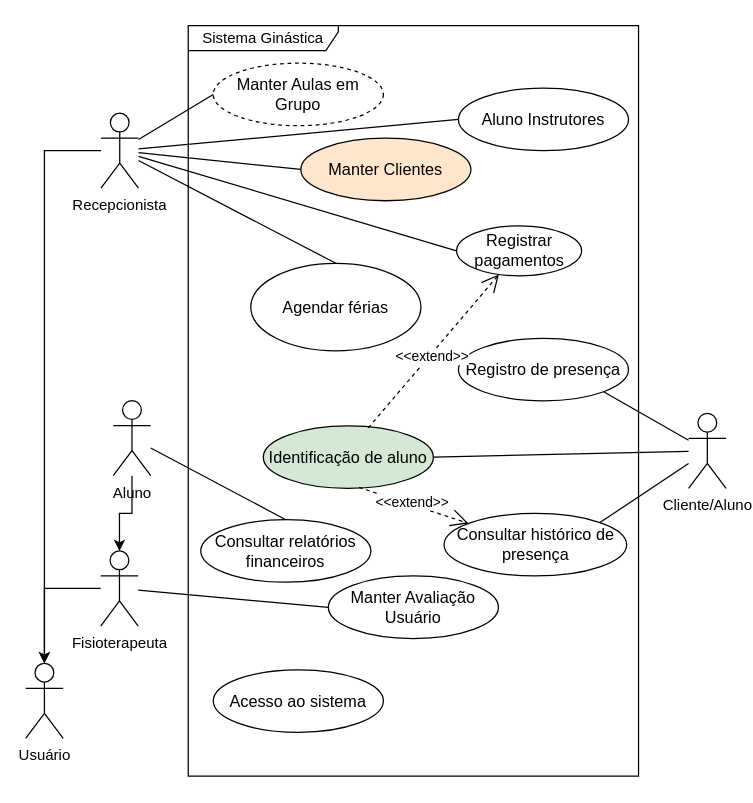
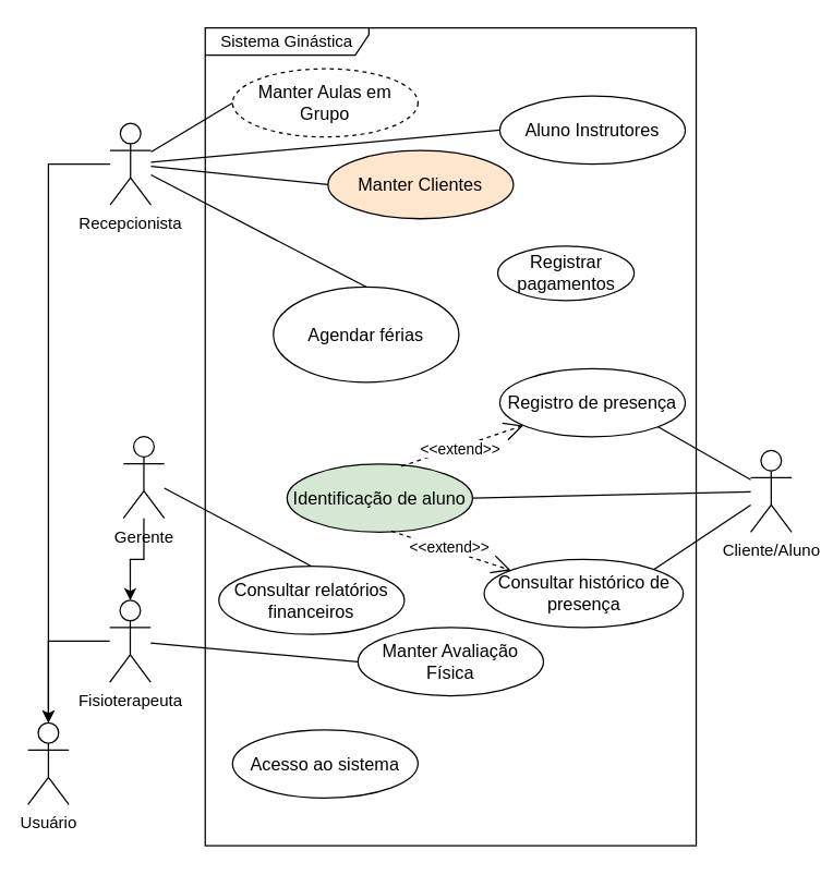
  <mxCell id="0" />
  <mxCell id="1" parent="0" />
  <mxCell id="2" value="Cliente/Aluno" style="shape=umlActor;verticalLabelPosition=bottom;labelBackgroundColor=#ffffff;verticalAlign=top;html=1;outlineConnect=0;" parent="1" vertex="1"><mxGeometry x="550" y="330" width="30" height="60" as="geometry" /></mxCell>
- <mxCell id="3" value="Aluno" style="shape=umlActor;verticalLabelPosition=bottom;labelBackgroundColor=#ffffff;verticalAlign=top;html=1;outlineConnect=0;" parent="1" vertex="1"><mxGeometry x="90" y="319.776" width="30" height="60" as="geometry" /></mxCell>
+ <mxCell id="3" value="Gerente" style="shape=umlActor;verticalLabelPosition=bottom;labelBackgroundColor=#ffffff;verticalAlign=top;html=1;outlineConnect=0;" parent="1" vertex="1"><mxGeometry x="90" y="319.776" width="30" height="60" as="geometry" /></mxCell>
  <mxCell id="4" value="Recepcionista" style="shape=umlActor;verticalLabelPosition=bottom;labelBackgroundColor=#ffffff;verticalAlign=top;html=1;outlineConnect=0;" parent="1" vertex="1"><mxGeometry x="80.224" y="90" width="30" height="60" as="geometry" /></mxCell>
  <mxCell id="5" value="Fisioterapeuta" style="shape=umlActor;verticalLabelPosition=bottom;labelBackgroundColor=#ffffff;verticalAlign=top;html=1;outlineConnect=0;" parent="1" vertex="1"><mxGeometry x="80" y="440" width="30" height="60" as="geometry" /></mxCell>
  <mxCell id="6" value="Usuário" style="shape=umlActor;verticalLabelPosition=bottom;labelBackgroundColor=#ffffff;verticalAlign=top;html=1;outlineConnect=0;" parent="1" vertex="1"><mxGeometry x="20" y="529.776" width="30" height="60" as="geometry" /></mxCell>
  <mxCell id="7" style="edgeStyle=orthogonalEdgeStyle;rounded=0;orthogonalLoop=1;jettySize=auto;html=1;" parent="1" source="3" target="5" edge="1"><mxGeometry relative="1" as="geometry" /></mxCell>
  <mxCell id="8" style="edgeStyle=orthogonalEdgeStyle;rounded=0;orthogonalLoop=1;jettySize=auto;html=1;entryX=0.5;entryY=0;entryDx=0;entryDy=0;entryPerimeter=0;" parent="1" source="4" target="6" edge="1"><mxGeometry relative="1" as="geometry" /></mxCell>
  <mxCell id="9" style="edgeStyle=orthogonalEdgeStyle;rounded=0;orthogonalLoop=1;jettySize=auto;html=1;entryX=0.5;entryY=0;entryDx=0;entryDy=0;entryPerimeter=0;" parent="1" source="5" target="6" edge="1"><mxGeometry relative="1" as="geometry" /></mxCell>
  <mxCell id="10" value="Sistema Ginástica" style="shape=umlFrame;whiteSpace=wrap;html=1;width=120;height=20;" parent="1" vertex="1"><mxGeometry x="150" y="20" width="360" height="600" as="geometry" /></mxCell>
  <mxCell id="11" value="&lt;span id=&quot;docs-internal-guid-3923a00b-7fff-b5dd-a641-ba6af41bb7e4&quot;&gt;&lt;span style=&quot;font-family: &amp;#34;arial&amp;#34; ; background-color: transparent ; vertical-align: baseline ; white-space: pre-wrap&quot;&gt;&lt;font style=&quot;font-size: 13px&quot;&gt;Manter Clientes&lt;/font&gt;&lt;/span&gt;&lt;/span&gt;" style="ellipse;whiteSpace=wrap;html=1;fillColor=#ffe6cc;" parent="1" vertex="1"><mxGeometry x="240" y="110" width="136" height="50" as="geometry" /></mxCell>
  <mxCell id="12" value="&lt;span id=&quot;docs-internal-guid-4d490d90-7fff-f2c6-3582-b4feea1ba0bd&quot;&gt;&lt;span style=&quot;font-family: &amp;#34;arial&amp;#34; ; background-color: transparent ; vertical-align: baseline ; white-space: pre-wrap&quot;&gt;&lt;font style=&quot;font-size: 13px&quot;&gt;Aluno Instrutores&lt;/font&gt;&lt;/span&gt;&lt;/span&gt;" style="ellipse;whiteSpace=wrap;html=1;" parent="1" vertex="1"><mxGeometry x="366" y="70" width="136" height="50" as="geometry" /></mxCell>
  <mxCell id="13" value="" style="endArrow=none;html=1;entryX=0;entryY=0.5;entryDx=0;entryDy=0;" parent="1" source="4" target="11" edge="1"><mxGeometry relative="1" as="geometry"><mxPoint x="110" y="120" as="sourcePoint" /><mxPoint x="90" y="280" as="targetPoint" /></mxGeometry></mxCell>
  <mxCell id="14" value="" style="resizable=0;html=1;align=left;verticalAlign=bottom;labelBackgroundColor=#ffffff;fontSize=10;" parent="13" connectable="0" vertex="1"><mxGeometry x="-1" relative="1" as="geometry" /></mxCell>
  <mxCell id="15" value="" style="resizable=0;html=1;align=right;verticalAlign=bottom;labelBackgroundColor=#ffffff;fontSize=10;" parent="13" connectable="0" vertex="1"><mxGeometry x="1" relative="1" as="geometry" /></mxCell>
  <mxCell id="16" value="" style="endArrow=none;html=1;entryX=0;entryY=0.5;entryDx=0;entryDy=0;" parent="1" source="4" target="12" edge="1"><mxGeometry relative="1" as="geometry"><mxPoint x="120.224" y="123.166" as="sourcePoint" /><mxPoint x="204" y="85" as="targetPoint" /></mxGeometry></mxCell>
  <mxCell id="17" value="" style="resizable=0;html=1;align=left;verticalAlign=bottom;labelBackgroundColor=#ffffff;fontSize=10;" parent="16" connectable="0" vertex="1"><mxGeometry x="-1" relative="1" as="geometry" /></mxCell>
  <mxCell id="18" value="" style="resizable=0;html=1;align=right;verticalAlign=bottom;labelBackgroundColor=#ffffff;fontSize=10;" parent="16" connectable="0" vertex="1"><mxGeometry x="1" relative="1" as="geometry" /></mxCell>
  <mxCell id="19" value="&lt;span id=&quot;docs-internal-guid-f4095570-7fff-1aef-8745-20763551df12&quot;&gt;&lt;span style=&quot;font-family: &amp;#34;arial&amp;#34; ; background-color: transparent ; vertical-align: baseline ; white-space: pre-wrap&quot;&gt;&lt;font style=&quot;font-size: 13px&quot;&gt;Manter Aulas em Grupo&lt;/font&gt;&lt;/span&gt;&lt;/span&gt;" style="ellipse;whiteSpace=wrap;html=1;dashed=1;" parent="1" vertex="1"><mxGeometry x="170" y="50" width="136" height="50" as="geometry" /></mxCell>
  <mxCell id="20" value="" style="endArrow=none;html=1;entryX=0;entryY=0.5;entryDx=0;entryDy=0;" parent="1" source="4" target="19" edge="1"><mxGeometry relative="1" as="geometry"><mxPoint x="120.224" y="132.278" as="sourcePoint" /><mxPoint x="204" y="145" as="targetPoint" /></mxGeometry></mxCell>
  <mxCell id="21" value="" style="resizable=0;html=1;align=left;verticalAlign=bottom;labelBackgroundColor=#ffffff;fontSize=10;" parent="20" connectable="0" vertex="1"><mxGeometry x="-1" relative="1" as="geometry" /></mxCell>
  <mxCell id="22" value="" style="resizable=0;html=1;align=right;verticalAlign=bottom;labelBackgroundColor=#ffffff;fontSize=10;" parent="20" connectable="0" vertex="1"><mxGeometry x="1" relative="1" as="geometry" /></mxCell>
  <mxCell id="23" value="&lt;span id=&quot;docs-internal-guid-84a2f7c8-7fff-fa74-0fab-aa6c7c180b3d&quot;&gt;&lt;span style=&quot;font-family: &amp;#34;arial&amp;#34; ; background-color: transparent ; vertical-align: baseline ; white-space: pre-wrap&quot;&gt;&lt;font style=&quot;font-size: 13px&quot;&gt;Registrar pagamentos&lt;/font&gt;&lt;/span&gt;&lt;/span&gt;" style="ellipse;whiteSpace=wrap;html=1;" parent="1" vertex="1"><mxGeometry x="364.5" y="180" width="100" height="40" as="geometry" /></mxCell>
- <mxCell id="24" value="" style="endArrow=none;html=1;entryX=0;entryY=0.5;entryDx=0;entryDy=0;" parent="1" source="4" target="23" edge="1"><mxGeometry relative="1" as="geometry"><mxPoint x="120.224" y="141.389" as="sourcePoint" /><mxPoint x="204" y="205" as="targetPoint" /></mxGeometry></mxCell>
- <mxCell id="25" value="" style="resizable=0;html=1;align=left;verticalAlign=bottom;labelBackgroundColor=#ffffff;fontSize=10;" parent="24" connectable="0" vertex="1"><mxGeometry x="-1" relative="1" as="geometry" /></mxCell>
- <mxCell id="26" value="" style="resizable=0;html=1;align=right;verticalAlign=bottom;labelBackgroundColor=#ffffff;fontSize=10;" parent="24" connectable="0" vertex="1"><mxGeometry x="1" relative="1" as="geometry" /></mxCell>
  <mxCell id="27" value="&lt;span id=&quot;docs-internal-guid-5f488931-7fff-8774-8c8a-7ea2e98dfc95&quot;&gt;&lt;span style=&quot;font-family: &amp;#34;arial&amp;#34; ; background-color: transparent ; vertical-align: baseline ; white-space: pre-wrap&quot;&gt;&lt;font style=&quot;font-size: 13px&quot;&gt;Agendar férias&lt;/font&gt;&lt;/span&gt;&lt;/span&gt;" style="ellipse;whiteSpace=wrap;html=1;" parent="1" vertex="1"><mxGeometry x="200" y="210" width="136" height="70" as="geometry" /></mxCell>
  <mxCell id="28" value="" style="endArrow=none;html=1;entryX=0.5;entryY=0;entryDx=0;entryDy=0;" parent="1" source="4" target="27" edge="1"><mxGeometry relative="1" as="geometry"><mxPoint x="120.224" y="135.775" as="sourcePoint" /><mxPoint x="326" y="215" as="targetPoint" /></mxGeometry></mxCell>
  <mxCell id="29" value="" style="resizable=0;html=1;align=left;verticalAlign=bottom;labelBackgroundColor=#ffffff;fontSize=10;" parent="28" connectable="0" vertex="1"><mxGeometry x="-1" relative="1" as="geometry" /></mxCell>
  <mxCell id="30" value="" style="resizable=0;html=1;align=right;verticalAlign=bottom;labelBackgroundColor=#ffffff;fontSize=10;" parent="28" connectable="0" vertex="1"><mxGeometry x="1" relative="1" as="geometry" /></mxCell>
- <mxCell id="31" value="&lt;span id=&quot;docs-internal-guid-3532aa9d-7fff-2fd0-a459-af11c005ba5c&quot;&gt;&lt;span style=&quot;font-family: &amp;#34;arial&amp;#34; ; background-color: transparent ; vertical-align: baseline ; white-space: pre-wrap&quot;&gt;&lt;font style=&quot;font-size: 13px&quot;&gt;Manter Avaliação Usuário&lt;/font&gt;&lt;/span&gt;&lt;/span&gt;" style="ellipse;whiteSpace=wrap;html=1;" parent="1" vertex="1"><mxGeometry x="262" y="460" width="136" height="50" as="geometry" /></mxCell>
+ <mxCell id="31" value="&lt;span id=&quot;docs-internal-guid-3532aa9d-7fff-2fd0-a459-af11c005ba5c&quot;&gt;&lt;span style=&quot;font-family: &amp;#34;arial&amp;#34; ; background-color: transparent ; vertical-align: baseline ; white-space: pre-wrap&quot;&gt;&lt;font style=&quot;font-size: 13px&quot;&gt;Manter Avaliação Física&lt;/font&gt;&lt;/span&gt;&lt;/span&gt;" style="ellipse;whiteSpace=wrap;html=1;" parent="1" vertex="1"><mxGeometry x="262" y="460" width="136" height="50" as="geometry" /></mxCell>
  <mxCell id="32" value="" style="endArrow=none;html=1;entryX=0;entryY=0.5;entryDx=0;entryDy=0;" parent="1" source="5" target="31" edge="1"><mxGeometry relative="1" as="geometry"><mxPoint x="120.224" y="145.035" as="sourcePoint" /><mxPoint x="200" y="225" as="targetPoint" /></mxGeometry></mxCell>
  <mxCell id="33" value="" style="resizable=0;html=1;align=left;verticalAlign=bottom;labelBackgroundColor=#ffffff;fontSize=10;" parent="32" connectable="0" vertex="1"><mxGeometry x="-1" relative="1" as="geometry" /></mxCell>
  <mxCell id="34" value="" style="resizable=0;html=1;align=right;verticalAlign=bottom;labelBackgroundColor=#ffffff;fontSize=10;" parent="32" connectable="0" vertex="1"><mxGeometry x="1" relative="1" as="geometry" /></mxCell>
  <mxCell id="35" value="&lt;span id=&quot;docs-internal-guid-10baffd5-7fff-e785-0730-f02f34d52df8&quot;&gt;&lt;span style=&quot;font-family: &amp;#34;arial&amp;#34; ; background-color: transparent ; vertical-align: baseline ; white-space: pre-wrap&quot;&gt;&lt;font style=&quot;font-size: 13px&quot;&gt;Identificação de aluno&lt;/font&gt;&lt;/span&gt;&lt;/span&gt;" style="ellipse;whiteSpace=wrap;html=1;fillColor=#d5e8d4;" parent="1" vertex="1"><mxGeometry x="210" y="340" width="136" height="50" as="geometry" /></mxCell>
  <mxCell id="36" value="&lt;span id=&quot;docs-internal-guid-f62e9303-7fff-1e68-dc54-92efd7f1682b&quot;&gt;&lt;span style=&quot;font-family: &amp;#34;arial&amp;#34; ; background-color: transparent ; vertical-align: baseline ; white-space: pre-wrap&quot;&gt;&lt;font style=&quot;font-size: 13px&quot;&gt;Registro de presença&lt;/font&gt;&lt;/span&gt;&lt;/span&gt;" style="ellipse;whiteSpace=wrap;html=1;" parent="1" vertex="1"><mxGeometry x="366" y="270" width="136" height="50" as="geometry" /></mxCell>
  <mxCell id="37" value="" style="endArrow=none;html=1;entryX=1;entryY=0.5;entryDx=0;entryDy=0;" parent="1" source="2" target="35" edge="1"><mxGeometry relative="1" as="geometry"><mxPoint x="549.224" y="217.352" as="sourcePoint" /><mxPoint x="611" y="330" as="targetPoint" /></mxGeometry></mxCell>
  <mxCell id="38" value="" style="resizable=0;html=1;align=left;verticalAlign=bottom;labelBackgroundColor=#ffffff;fontSize=10;" parent="37" connectable="0" vertex="1"><mxGeometry x="-1" relative="1" as="geometry" /></mxCell>
  <mxCell id="39" value="" style="resizable=0;html=1;align=right;verticalAlign=bottom;labelBackgroundColor=#ffffff;fontSize=10;" parent="37" connectable="0" vertex="1"><mxGeometry x="1" relative="1" as="geometry" /></mxCell>
  <mxCell id="40" value="" style="endArrow=none;html=1;entryX=1;entryY=1;entryDx=0;entryDy=0;" parent="1" source="2" target="36" edge="1"><mxGeometry relative="1" as="geometry"><mxPoint x="560" y="358.851" as="sourcePoint" /><mxPoint x="501" y="315" as="targetPoint" /></mxGeometry></mxCell>
  <mxCell id="41" value="" style="resizable=0;html=1;align=left;verticalAlign=bottom;labelBackgroundColor=#ffffff;fontSize=10;" parent="40" connectable="0" vertex="1"><mxGeometry x="-1" relative="1" as="geometry" /></mxCell>
  <mxCell id="42" value="" style="resizable=0;html=1;align=right;verticalAlign=bottom;labelBackgroundColor=#ffffff;fontSize=10;" parent="40" connectable="0" vertex="1"><mxGeometry x="1" relative="1" as="geometry" /></mxCell>
- <mxCell id="43" value="&amp;lt;&amp;lt;extend&amp;gt;&amp;gt;" style="endArrow=open;endSize=12;dashed=1;html=1;exitX=0.617;exitY=0.032;exitDx=0;exitDy=0;exitPerimeter=0;" parent="1" source="35" target="23" edge="1"><mxGeometry x="-0.054" y="-2" width="160" relative="1" as="geometry"><mxPoint x="318" y="270" as="sourcePoint" /><mxPoint x="379.724" y="232.607" as="targetPoint" /><mxPoint as="offset" /></mxGeometry></mxCell>
+ <mxCell id="43" value="&amp;lt;&amp;lt;extend&amp;gt;&amp;gt;" style="endArrow=open;endSize=12;dashed=1;html=1;exitX=0.617;exitY=0.032;exitDx=0;exitDy=0;exitPerimeter=0;" parent="1" source="35" target="36" edge="1"><mxGeometry x="-0.054" y="-2" width="160" relative="1" as="geometry"><mxPoint x="318" y="270" as="sourcePoint" /><mxPoint x="379.724" y="232.607" as="targetPoint" /><mxPoint as="offset" /></mxGeometry></mxCell>
  <mxCell id="44" value="&lt;span id=&quot;docs-internal-guid-f62e9303-7fff-1e68-dc54-92efd7f1682b&quot;&gt;&lt;span style=&quot;font-family: &amp;#34;arial&amp;#34; ; background-color: transparent ; vertical-align: baseline ; white-space: pre-wrap&quot;&gt;&lt;font style=&quot;font-size: 13px&quot;&gt;Consultar histórico de presença&lt;/font&gt;&lt;/span&gt;&lt;/span&gt;" style="ellipse;whiteSpace=wrap;html=1;" parent="1" vertex="1"><mxGeometry x="354.5" y="410" width="146" height="50" as="geometry" /></mxCell>
  <mxCell id="45" value="" style="endArrow=none;html=1;entryX=1;entryY=0;entryDx=0;entryDy=0;" parent="1" source="2" target="44" edge="1"><mxGeometry relative="1" as="geometry"><mxPoint x="560" y="355.87" as="sourcePoint" /><mxPoint x="506" y="305" as="targetPoint" /></mxGeometry></mxCell>
  <mxCell id="46" value="" style="resizable=0;html=1;align=left;verticalAlign=bottom;labelBackgroundColor=#ffffff;fontSize=10;" parent="45" connectable="0" vertex="1"><mxGeometry x="-1" relative="1" as="geometry" /></mxCell>
  <mxCell id="47" value="" style="resizable=0;html=1;align=right;verticalAlign=bottom;labelBackgroundColor=#ffffff;fontSize=10;" parent="45" connectable="0" vertex="1"><mxGeometry x="1" relative="1" as="geometry" /></mxCell>
  <mxCell id="48" value="&amp;lt;&amp;lt;extend&amp;gt;&amp;gt;" style="endArrow=open;endSize=12;dashed=1;html=1;exitX=0.562;exitY=0.984;exitDx=0;exitDy=0;exitPerimeter=0;" parent="1" source="35" target="44" edge="1"><mxGeometry x="-0.053" y="3" width="160" relative="1" as="geometry"><mxPoint x="389.822" y="322.643" as="sourcePoint" /><mxPoint x="550" y="450" as="targetPoint" /><mxPoint y="1" as="offset" /></mxGeometry></mxCell>
  <mxCell id="49" value="&lt;span style=&quot;text-align: left ; white-space: nowrap&quot;&gt;&lt;font style=&quot;font-size: 13px&quot;&gt;Acesso ao sistema&lt;/font&gt;&lt;/span&gt;" style="ellipse;whiteSpace=wrap;html=1;" parent="1" vertex="1"><mxGeometry x="170" y="535" width="136" height="50" as="geometry" /></mxCell>
  <mxCell id="50" value="&lt;span id=&quot;docs-internal-guid-0447cd1d-7fff-2165-49e6-e74c65729a7e&quot;&gt;&lt;span style=&quot;font-family: &amp;#34;arial&amp;#34; ; background-color: transparent ; vertical-align: baseline ; white-space: pre-wrap&quot;&gt;&lt;font style=&quot;font-size: 13px&quot;&gt;Consultar relatórios financeiros&lt;/font&gt;&lt;/span&gt;&lt;/span&gt;" style="ellipse;whiteSpace=wrap;html=1;" parent="1" vertex="1"><mxGeometry x="160" y="415" width="136" height="50" as="geometry" /></mxCell>
  <mxCell id="51" value="" style="endArrow=none;html=1;entryX=0.5;entryY=0;entryDx=0;entryDy=0;" parent="1" source="3" target="50" edge="1"><mxGeometry relative="1" as="geometry"><mxPoint x="120" y="585" as="sourcePoint" /><mxPoint x="182" y="585" as="targetPoint" /></mxGeometry></mxCell>
  <mxCell id="52" value="" style="resizable=0;html=1;align=left;verticalAlign=bottom;labelBackgroundColor=#ffffff;fontSize=10;" parent="51" connectable="0" vertex="1"><mxGeometry x="-1" relative="1" as="geometry" /></mxCell>
  <mxCell id="53" value="" style="resizable=0;html=1;align=right;verticalAlign=bottom;labelBackgroundColor=#ffffff;fontSize=10;" parent="51" connectable="0" vertex="1"><mxGeometry x="1" relative="1" as="geometry" /></mxCell>
